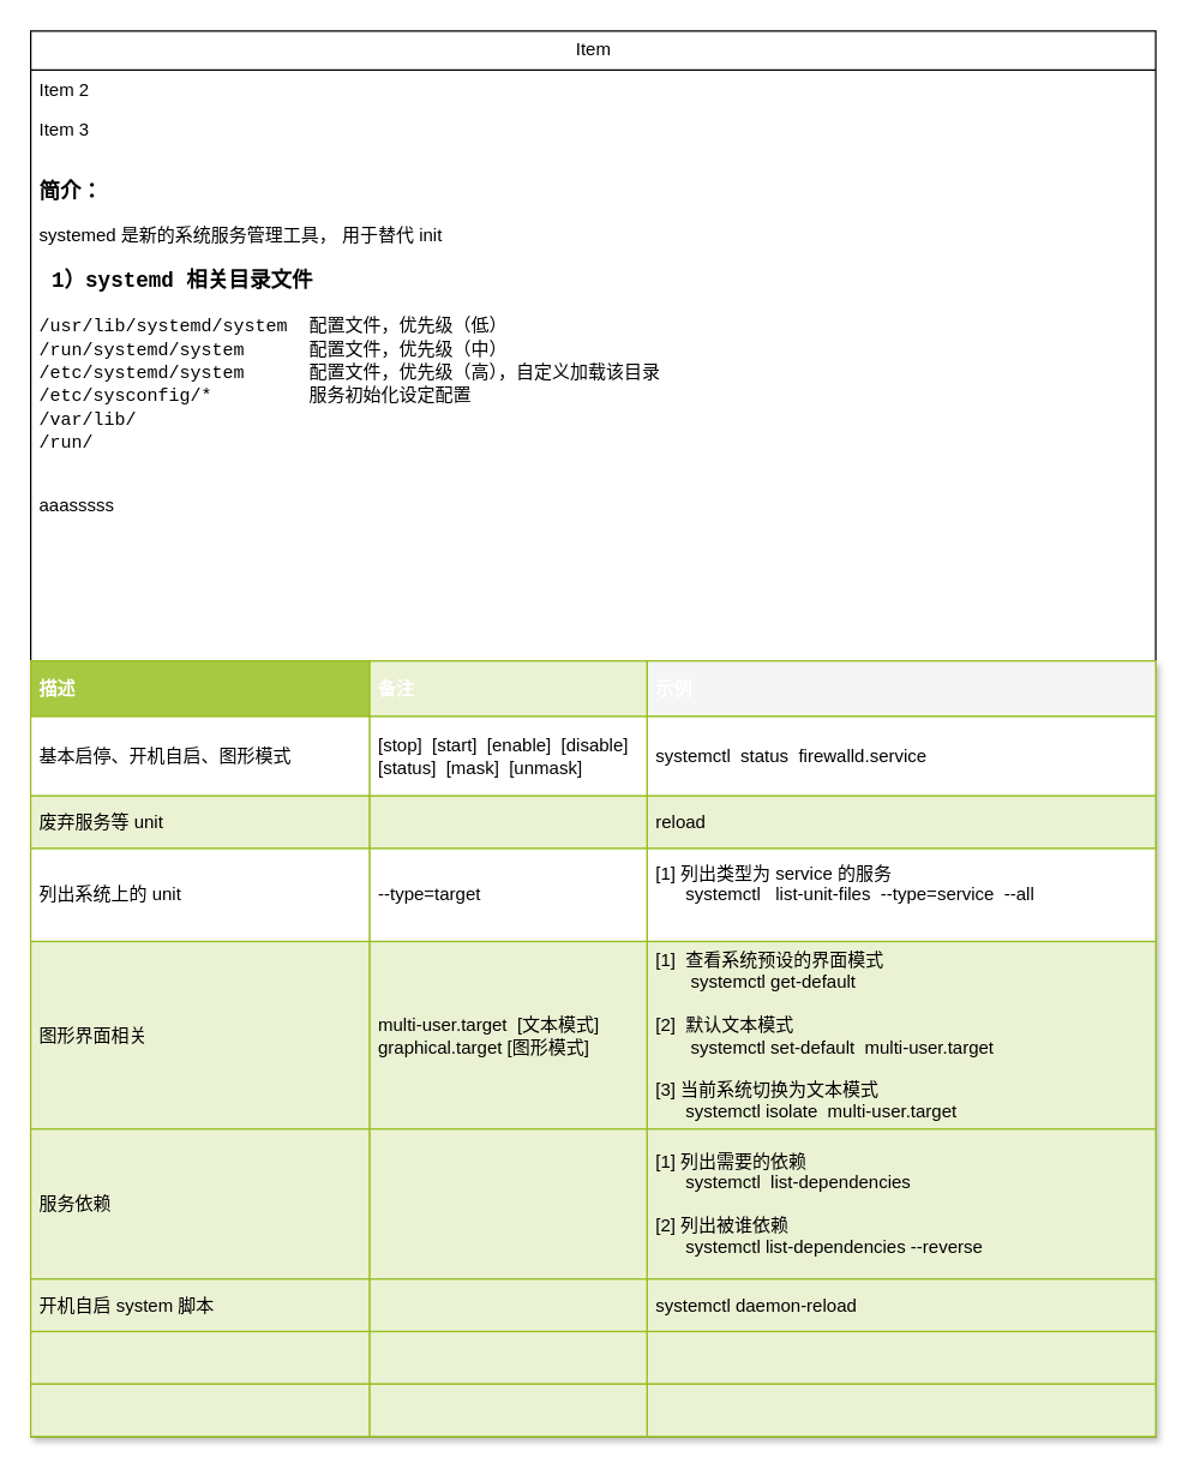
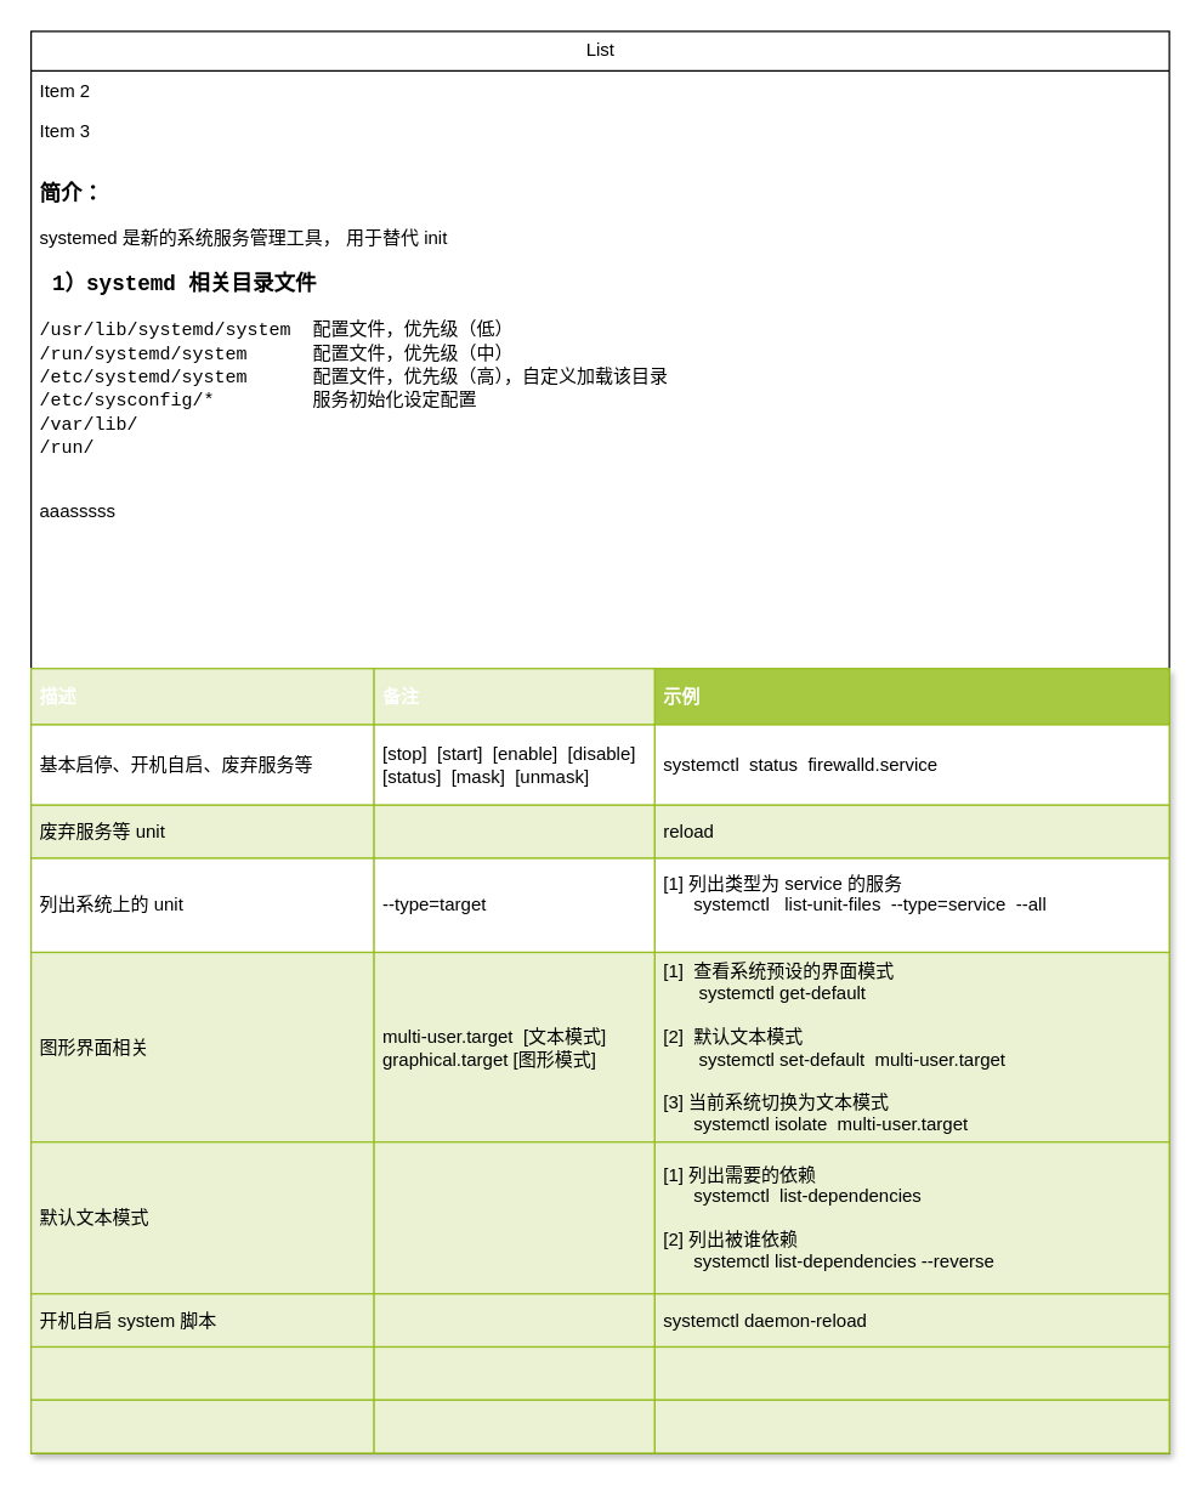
  <mxCell id="0" />
  <mxCell id="1" parent="0" />
- <mxCell id="2" value="Item" style="swimlane;fontStyle=0;childLayout=stackLayout;horizontal=1;startSize=26;fillColor=none;horizontalStack=0;resizeParent=1;resizeParentMax=0;resizeLast=0;collapsible=1;marginBottom=0;html=1;" parent="1" vertex="1"><mxGeometry x="20" y="20" width="750" height="937" as="geometry"><mxRectangle x="60" y="50" width="830" height="30" as="alternateBounds" /></mxGeometry></mxCell>
+ <mxCell id="2" value="List" style="swimlane;fontStyle=0;childLayout=stackLayout;horizontal=1;startSize=26;fillColor=none;horizontalStack=0;resizeParent=1;resizeParentMax=0;resizeLast=0;collapsible=1;marginBottom=0;html=1;" parent="1" vertex="1"><mxGeometry x="20" y="20" width="750" height="937" as="geometry"><mxRectangle x="60" y="50" width="830" height="30" as="alternateBounds" /></mxGeometry></mxCell>
  <mxCell id="3" value="Item 2" style="text;strokeColor=none;fillColor=none;align=left;verticalAlign=top;spacingLeft=4;spacingRight=4;overflow=hidden;rotatable=0;points=[[0,0.5],[1,0.5]];portConstraint=eastwest;whiteSpace=wrap;html=1;" parent="2" vertex="1"><mxGeometry y="26" width="750" height="26" as="geometry" /></mxCell>
  <mxCell id="4" value="Item 3" style="text;strokeColor=none;fillColor=none;align=left;verticalAlign=top;spacingLeft=4;spacingRight=4;overflow=hidden;rotatable=0;points=[[0,0.5],[1,0.5]];portConstraint=eastwest;whiteSpace=wrap;html=1;" parent="2" vertex="1"><mxGeometry y="52" width="750" height="26" as="geometry" /></mxCell>
  <mxCell id="5" value="&lt;div&gt;&lt;h3&gt;简介：&lt;/h3&gt;&lt;div&gt;systemed 是新的系统服务管理工具， 用于替代 init&lt;br&gt;&lt;/div&gt;&lt;h3&gt;&lt;font face=&quot;Courier New&quot;&gt;&amp;nbsp;1）systemd 相关目录文件&lt;br&gt;&lt;/font&gt;&lt;/h3&gt;&lt;/div&gt;&lt;div&gt;&lt;font face=&quot;Courier New&quot;&gt;/usr/lib/systemd/system&amp;nbsp; 配置文件，优先级（低）&lt;br&gt;&lt;/font&gt;&lt;/div&gt;&lt;div&gt;&lt;font face=&quot;Courier New&quot;&gt;/run/systemd/system&amp;nbsp;&amp;nbsp;&amp;nbsp;&amp;nbsp;&amp;nbsp; 配置文件，优先级（中）&lt;/font&gt;&lt;/div&gt;&lt;div&gt;&lt;font face=&quot;Courier New&quot;&gt;/etc/systemd/system&amp;nbsp;&amp;nbsp;&amp;nbsp;&amp;nbsp;&amp;nbsp; 配置文件，优先级（高），自定义加载该目录&lt;/font&gt;&lt;/div&gt;&lt;div&gt;&lt;font face=&quot;Courier New&quot;&gt;/etc/sysconfig/*&amp;nbsp;&amp;nbsp;&amp;nbsp;&amp;nbsp;&amp;nbsp;&amp;nbsp;&amp;nbsp;&amp;nbsp; 服务初始化设定配置&lt;br&gt;&lt;/font&gt;&lt;/div&gt;&lt;div&gt;&lt;font face=&quot;Courier New&quot;&gt;/var/lib/&lt;/font&gt;&lt;/div&gt;&lt;div&gt;&lt;font face=&quot;Courier New&quot;&gt;/run/&lt;br&gt;&lt;/font&gt;&lt;/div&gt;&lt;div&gt;&lt;font face=&quot;Courier New&quot;&gt;&lt;br&gt;&lt;/font&gt;&lt;/div&gt;&lt;div&gt;&lt;div&gt;&lt;p&gt;aaasssss&lt;/p&gt;&lt;/div&gt;&lt;/div&gt;" style="text;strokeColor=none;fillColor=none;align=left;verticalAlign=top;spacingLeft=4;spacingRight=4;overflow=hidden;rotatable=0;points=[[0,0.5],[1,0.5]];portConstraint=eastwest;whiteSpace=wrap;html=1;shadow=0;" parent="2" vertex="1"><mxGeometry y="78" width="750" height="342" as="geometry" /></mxCell>
  <mxCell id="6" value="Assets" style="childLayout=tableLayout;recursiveResize=0;strokeColor=#98bf21;fillColor=#A7C942;shadow=1;align=left;verticalAlign=middle;spacingLeft=4;" parent="2" vertex="1"><mxGeometry y="420" width="750" height="517" as="geometry" /></mxCell>
  <mxCell id="7" style="shape=tableRow;horizontal=0;startSize=0;swimlaneHead=0;swimlaneBody=0;top=0;left=0;bottom=0;right=0;dropTarget=0;collapsible=0;recursiveResize=0;expand=0;fontStyle=0;strokeColor=inherit;fillColor=#ffffff;align=left;spacingLeft=4;" parent="6" vertex="1"><mxGeometry width="750" height="37" as="geometry" /></mxCell>
- <mxCell id="8" value="描述" style="connectable=0;recursiveResize=0;strokeColor=inherit;fillColor=#A7C942;align=left;fontStyle=1;fontColor=#FFFFFF;html=1;spacingLeft=4;" parent="7" vertex="1"><mxGeometry width="226" height="37" as="geometry"><mxRectangle width="226" height="37" as="alternateBounds" /></mxGeometry></mxCell>
+ <mxCell id="8" value="描述" style="connectable=0;recursiveResize=0;strokeColor=inherit;fillColor=#eaf2d3;align=left;fontStyle=1;fontColor=#FFFFFF;html=1;spacingLeft=4;" parent="7" vertex="1"><mxGeometry width="226" height="37" as="geometry"><mxRectangle width="226" height="37" as="alternateBounds" /></mxGeometry></mxCell>
  <mxCell id="9" value="备注" style="connectable=0;recursiveResize=0;strokeColor=inherit;fillColor=#eaf2d3;align=left;fontStyle=1;fontColor=#FFFFFF;html=1;spacingLeft=4;" parent="7" vertex="1"><mxGeometry x="226" width="185" height="37" as="geometry"><mxRectangle width="185" height="37" as="alternateBounds" /></mxGeometry></mxCell>
- <mxCell id="10" value="示例" style="connectable=0;recursiveResize=0;strokeColor=inherit;fillColor=#f5f5f5;align=left;fontStyle=1;fontColor=#FFFFFF;html=1;spacingLeft=4;" parent="7" vertex="1"><mxGeometry x="411" width="339" height="37" as="geometry"><mxRectangle width="339" height="37" as="alternateBounds" /></mxGeometry></mxCell>
+ <mxCell id="10" value="示例" style="connectable=0;recursiveResize=0;strokeColor=inherit;fillColor=#A7C942;align=left;fontStyle=1;fontColor=#FFFFFF;html=1;spacingLeft=4;" parent="7" vertex="1"><mxGeometry x="411" width="339" height="37" as="geometry"><mxRectangle width="339" height="37" as="alternateBounds" /></mxGeometry></mxCell>
  <mxCell id="11" value="" style="shape=tableRow;horizontal=0;startSize=0;swimlaneHead=0;swimlaneBody=0;top=0;left=0;bottom=0;right=0;dropTarget=0;collapsible=0;recursiveResize=0;expand=0;fontStyle=0;strokeColor=inherit;fillColor=#ffffff;align=left;spacingLeft=4;" parent="6" vertex="1"><mxGeometry y="37" width="750" height="53" as="geometry" /></mxCell>
- <mxCell id="12" value="基本启停、开机自启、图形模式" style="connectable=0;recursiveResize=0;strokeColor=inherit;fillColor=inherit;align=left;whiteSpace=wrap;html=1;spacingLeft=4;" parent="11" vertex="1"><mxGeometry width="226" height="53" as="geometry"><mxRectangle width="226" height="53" as="alternateBounds" /></mxGeometry></mxCell>
+ <mxCell id="12" value="基本启停、开机自启、废弃服务等" style="connectable=0;recursiveResize=0;strokeColor=inherit;fillColor=inherit;align=left;whiteSpace=wrap;html=1;spacingLeft=4;" parent="11" vertex="1"><mxGeometry width="226" height="53" as="geometry"><mxRectangle width="226" height="53" as="alternateBounds" /></mxGeometry></mxCell>
  <mxCell id="13" value="&lt;div&gt;[stop]&amp;nbsp; [start]&amp;nbsp; [enable]&amp;nbsp; [disable] &lt;br&gt;&lt;/div&gt;&lt;div&gt;[status]&amp;nbsp; [mask]&amp;nbsp; [unmask]&lt;br&gt;&lt;/div&gt;" style="connectable=0;recursiveResize=0;strokeColor=inherit;fillColor=inherit;align=left;whiteSpace=wrap;html=1;spacingLeft=4;" parent="11" vertex="1"><mxGeometry x="226" width="185" height="53" as="geometry"><mxRectangle width="185" height="53" as="alternateBounds" /></mxGeometry></mxCell>
  <mxCell id="14" value="systemctl&amp;nbsp; status&amp;nbsp; firewalld.service" style="connectable=0;recursiveResize=0;strokeColor=inherit;fillColor=inherit;align=left;whiteSpace=wrap;html=1;spacingLeft=4;" parent="11" vertex="1"><mxGeometry x="411" width="339" height="53" as="geometry"><mxRectangle width="339" height="53" as="alternateBounds" /></mxGeometry></mxCell>
  <mxCell id="15" value="" style="shape=tableRow;horizontal=0;startSize=0;swimlaneHead=0;swimlaneBody=0;top=0;left=0;bottom=0;right=0;dropTarget=0;collapsible=0;recursiveResize=0;expand=0;fontStyle=1;strokeColor=inherit;fillColor=#EAF2D3;align=left;spacingLeft=4;" parent="6" vertex="1"><mxGeometry y="90" width="750" height="35" as="geometry" /></mxCell>
  <mxCell id="16" value="废弃服务等 unit" style="connectable=0;recursiveResize=0;strokeColor=inherit;fillColor=inherit;whiteSpace=wrap;html=1;align=left;spacingLeft=4;" parent="15" vertex="1"><mxGeometry width="226" height="35" as="geometry"><mxRectangle width="226" height="35" as="alternateBounds" /></mxGeometry></mxCell>
  <mxCell id="17" value="" style="connectable=0;recursiveResize=0;strokeColor=inherit;fillColor=inherit;whiteSpace=wrap;html=1;align=left;spacingLeft=4;" parent="15" vertex="1"><mxGeometry x="226" width="185" height="35" as="geometry"><mxRectangle width="185" height="35" as="alternateBounds" /></mxGeometry></mxCell>
  <mxCell id="18" value="reload" style="connectable=0;recursiveResize=0;strokeColor=inherit;fillColor=inherit;whiteSpace=wrap;html=1;align=left;spacingLeft=4;" parent="15" vertex="1"><mxGeometry x="411" width="339" height="35" as="geometry"><mxRectangle width="339" height="35" as="alternateBounds" /></mxGeometry></mxCell>
  <mxCell id="19" value="" style="shape=tableRow;horizontal=0;startSize=0;swimlaneHead=0;swimlaneBody=0;top=0;left=0;bottom=0;right=0;dropTarget=0;collapsible=0;recursiveResize=0;expand=0;fontStyle=0;strokeColor=inherit;fillColor=#ffffff;align=left;spacingLeft=4;" parent="6" vertex="1"><mxGeometry y="125" width="750" height="62" as="geometry" /></mxCell>
  <mxCell id="20" value="列出系统上的 unit" style="connectable=0;recursiveResize=0;strokeColor=inherit;fillColor=inherit;fontStyle=0;align=left;whiteSpace=wrap;html=1;spacingLeft=4;" parent="19" vertex="1"><mxGeometry width="226" height="62" as="geometry"><mxRectangle width="226" height="62" as="alternateBounds" /></mxGeometry></mxCell>
  <mxCell id="21" value="--type=target&amp;nbsp;&amp;nbsp; " style="connectable=0;recursiveResize=0;strokeColor=inherit;fillColor=inherit;fontStyle=0;align=left;whiteSpace=wrap;html=1;spacingLeft=4;" parent="19" vertex="1"><mxGeometry x="226" width="185" height="62" as="geometry"><mxRectangle width="185" height="62" as="alternateBounds" /></mxGeometry></mxCell>
  <mxCell id="22" value="&lt;div&gt;[1] 列出类型为 service 的服务&lt;br&gt;&lt;/div&gt;&lt;div&gt;&amp;nbsp;&amp;nbsp;&amp;nbsp;&amp;nbsp;&amp;nbsp; systemctl&amp;nbsp;&amp;nbsp; list-unit-files&amp;nbsp; --type=service&amp;nbsp; --all&lt;/div&gt;&lt;div&gt;&lt;br&gt;&lt;/div&gt;" style="connectable=0;recursiveResize=0;strokeColor=inherit;fillColor=inherit;fontStyle=0;align=left;whiteSpace=wrap;html=1;spacingLeft=4;" parent="19" vertex="1"><mxGeometry x="411" width="339" height="62" as="geometry"><mxRectangle width="339" height="62" as="alternateBounds" /></mxGeometry></mxCell>
  <mxCell id="23" value="" style="shape=tableRow;horizontal=0;startSize=0;swimlaneHead=0;swimlaneBody=0;top=0;left=0;bottom=0;right=0;dropTarget=0;collapsible=0;recursiveResize=0;expand=0;fontStyle=1;strokeColor=inherit;fillColor=#EAF2D3;align=left;spacingLeft=4;" parent="6" vertex="1"><mxGeometry y="187" width="750" height="125" as="geometry" /></mxCell>
  <mxCell id="24" value="图形界面相关" style="connectable=0;recursiveResize=0;strokeColor=inherit;fillColor=inherit;whiteSpace=wrap;html=1;align=left;spacingLeft=4;" parent="23" vertex="1"><mxGeometry width="226" height="125" as="geometry"><mxRectangle width="226" height="125" as="alternateBounds" /></mxGeometry></mxCell>
  <mxCell id="25" value="&lt;div&gt;multi-user.target&amp;nbsp; [文本模式]&lt;/div&gt;&lt;div&gt;graphical.target [图形模式]&lt;br&gt;&lt;/div&gt;" style="connectable=0;recursiveResize=0;strokeColor=inherit;fillColor=inherit;whiteSpace=wrap;html=1;align=left;spacingLeft=4;" parent="23" vertex="1"><mxGeometry x="226" width="185" height="125" as="geometry"><mxRectangle width="185" height="125" as="alternateBounds" /></mxGeometry></mxCell>
  <mxCell id="26" value="&lt;div&gt;[1]&amp;nbsp; 查看系统预设的界面模式&amp;nbsp; &lt;br&gt;&lt;/div&gt;&lt;div&gt;&amp;nbsp;&amp;nbsp;&amp;nbsp;&amp;nbsp;&amp;nbsp;&amp;nbsp; systemctl get-default&amp;nbsp;&amp;nbsp; &lt;br&gt;&lt;/div&gt;&lt;div&gt;&lt;br&gt;&lt;/div&gt;[2]&amp;nbsp; 默认文本模式&lt;br&gt;&lt;div&gt;&amp;nbsp;&amp;nbsp;&amp;nbsp;&amp;nbsp;&amp;nbsp;&amp;nbsp; systemctl set-default&amp;nbsp; multi-user.target&lt;/div&gt;&lt;div&gt;&amp;nbsp;&lt;br&gt;&lt;/div&gt;&lt;div&gt;[3] 当前系统切换为文本模式&lt;/div&gt;&lt;div&gt;&amp;nbsp;&amp;nbsp;&amp;nbsp;&amp;nbsp;&amp;nbsp; systemctl isolate&amp;nbsp; multi-user.target&amp;nbsp; &lt;br&gt;&lt;/div&gt;" style="connectable=0;recursiveResize=0;strokeColor=inherit;fillColor=inherit;whiteSpace=wrap;html=1;align=left;spacingLeft=4;" parent="23" vertex="1"><mxGeometry x="411" width="339" height="125" as="geometry"><mxRectangle width="339" height="125" as="alternateBounds" /></mxGeometry></mxCell>
  <mxCell id="27" style="shape=tableRow;horizontal=0;startSize=0;swimlaneHead=0;swimlaneBody=0;top=0;left=0;bottom=0;right=0;dropTarget=0;collapsible=0;recursiveResize=0;expand=0;fontStyle=1;strokeColor=inherit;fillColor=#EAF2D3;align=left;spacingLeft=4;" vertex="1" parent="6"><mxGeometry y="312" width="750" height="100" as="geometry" /></mxCell>
- <mxCell id="28" value="服务依赖" style="connectable=0;recursiveResize=0;strokeColor=inherit;fillColor=inherit;whiteSpace=wrap;html=1;align=left;spacingLeft=4;" vertex="1" parent="27"><mxGeometry width="226" height="100" as="geometry"><mxRectangle width="226" height="100" as="alternateBounds" /></mxGeometry></mxCell>
+ <mxCell id="28" value="默认文本模式" style="connectable=0;recursiveResize=0;strokeColor=inherit;fillColor=inherit;whiteSpace=wrap;html=1;align=left;spacingLeft=4;" vertex="1" parent="27"><mxGeometry width="226" height="100" as="geometry"><mxRectangle width="226" height="100" as="alternateBounds" /></mxGeometry></mxCell>
  <mxCell id="29" style="connectable=0;recursiveResize=0;strokeColor=inherit;fillColor=inherit;whiteSpace=wrap;html=1;align=left;spacingLeft=4;" vertex="1" parent="27"><mxGeometry x="226" width="185" height="100" as="geometry"><mxRectangle width="185" height="100" as="alternateBounds" /></mxGeometry></mxCell>
  <mxCell id="30" value="&lt;div&gt;[1] 列出需要的依赖&lt;/div&gt;&lt;div&gt;&amp;nbsp;&amp;nbsp;&amp;nbsp;&amp;nbsp;&amp;nbsp; systemctl&amp;nbsp; list-dependencies&lt;/div&gt;&lt;div&gt;&lt;br&gt;&lt;/div&gt;&lt;div&gt;[2] 列出被谁依赖&lt;/div&gt;&lt;div&gt;&amp;nbsp;&amp;nbsp;&amp;nbsp;&amp;nbsp;&amp;nbsp; systemctl list-dependencies --reverse&lt;br&gt;&lt;/div&gt;" style="connectable=0;recursiveResize=0;strokeColor=inherit;fillColor=inherit;whiteSpace=wrap;html=1;align=left;spacingLeft=4;" vertex="1" parent="27"><mxGeometry x="411" width="339" height="100" as="geometry"><mxRectangle width="339" height="100" as="alternateBounds" /></mxGeometry></mxCell>
  <mxCell id="31" style="shape=tableRow;horizontal=0;startSize=0;swimlaneHead=0;swimlaneBody=0;top=0;left=0;bottom=0;right=0;dropTarget=0;collapsible=0;recursiveResize=0;expand=0;fontStyle=1;strokeColor=inherit;fillColor=#EAF2D3;align=left;spacingLeft=4;" vertex="1" parent="6"><mxGeometry y="412" width="750" height="35" as="geometry" /></mxCell>
  <mxCell id="32" value="开机自启 system 脚本" style="connectable=0;recursiveResize=0;strokeColor=inherit;fillColor=inherit;whiteSpace=wrap;html=1;align=left;spacingLeft=4;" vertex="1" parent="31"><mxGeometry width="226" height="35" as="geometry"><mxRectangle width="226" height="35" as="alternateBounds" /></mxGeometry></mxCell>
  <mxCell id="33" style="connectable=0;recursiveResize=0;strokeColor=inherit;fillColor=inherit;whiteSpace=wrap;html=1;align=left;spacingLeft=4;" vertex="1" parent="31"><mxGeometry x="226" width="185" height="35" as="geometry"><mxRectangle width="185" height="35" as="alternateBounds" /></mxGeometry></mxCell>
  <mxCell id="34" value="systemctl daemon-reload" style="connectable=0;recursiveResize=0;strokeColor=inherit;fillColor=inherit;whiteSpace=wrap;html=1;align=left;spacingLeft=4;" vertex="1" parent="31"><mxGeometry x="411" width="339" height="35" as="geometry"><mxRectangle width="339" height="35" as="alternateBounds" /></mxGeometry></mxCell>
  <mxCell id="35" style="shape=tableRow;horizontal=0;startSize=0;swimlaneHead=0;swimlaneBody=0;top=0;left=0;bottom=0;right=0;dropTarget=0;collapsible=0;recursiveResize=0;expand=0;fontStyle=1;strokeColor=inherit;fillColor=#EAF2D3;align=left;spacingLeft=4;" vertex="1" parent="6"><mxGeometry y="447" width="750" height="35" as="geometry" /></mxCell>
  <mxCell id="36" style="connectable=0;recursiveResize=0;strokeColor=inherit;fillColor=inherit;whiteSpace=wrap;html=1;align=left;spacingLeft=4;" vertex="1" parent="35"><mxGeometry width="226" height="35" as="geometry"><mxRectangle width="226" height="35" as="alternateBounds" /></mxGeometry></mxCell>
  <mxCell id="37" style="connectable=0;recursiveResize=0;strokeColor=inherit;fillColor=inherit;whiteSpace=wrap;html=1;align=left;spacingLeft=4;" vertex="1" parent="35"><mxGeometry x="226" width="185" height="35" as="geometry"><mxRectangle width="185" height="35" as="alternateBounds" /></mxGeometry></mxCell>
  <mxCell id="38" style="connectable=0;recursiveResize=0;strokeColor=inherit;fillColor=inherit;whiteSpace=wrap;html=1;align=left;spacingLeft=4;" vertex="1" parent="35"><mxGeometry x="411" width="339" height="35" as="geometry"><mxRectangle width="339" height="35" as="alternateBounds" /></mxGeometry></mxCell>
  <mxCell id="39" style="shape=tableRow;horizontal=0;startSize=0;swimlaneHead=0;swimlaneBody=0;top=0;left=0;bottom=0;right=0;dropTarget=0;collapsible=0;recursiveResize=0;expand=0;fontStyle=1;strokeColor=inherit;fillColor=#EAF2D3;align=left;spacingLeft=4;" vertex="1" parent="6"><mxGeometry y="482" width="750" height="35" as="geometry" /></mxCell>
  <mxCell id="40" style="connectable=0;recursiveResize=0;strokeColor=inherit;fillColor=inherit;whiteSpace=wrap;html=1;align=left;spacingLeft=4;" vertex="1" parent="39"><mxGeometry width="226" height="35" as="geometry"><mxRectangle width="226" height="35" as="alternateBounds" /></mxGeometry></mxCell>
  <mxCell id="41" style="connectable=0;recursiveResize=0;strokeColor=inherit;fillColor=inherit;whiteSpace=wrap;html=1;align=left;spacingLeft=4;" vertex="1" parent="39"><mxGeometry x="226" width="185" height="35" as="geometry"><mxRectangle width="185" height="35" as="alternateBounds" /></mxGeometry></mxCell>
  <mxCell id="42" style="connectable=0;recursiveResize=0;strokeColor=inherit;fillColor=inherit;whiteSpace=wrap;html=1;align=left;spacingLeft=4;" vertex="1" parent="39"><mxGeometry x="411" width="339" height="35" as="geometry"><mxRectangle width="339" height="35" as="alternateBounds" /></mxGeometry></mxCell>
